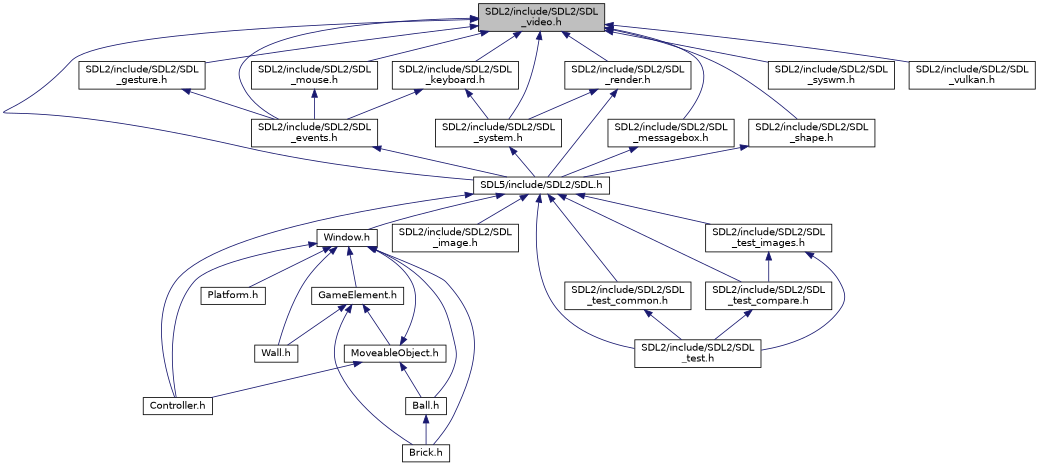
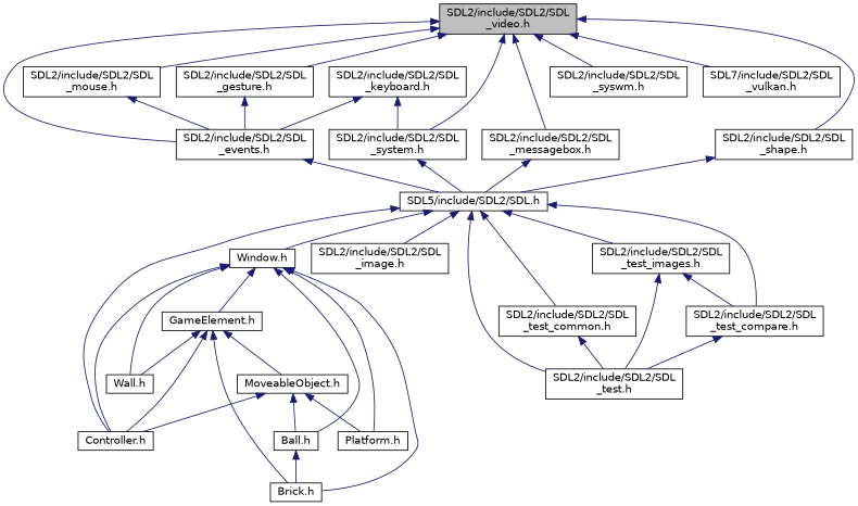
  digraph {
    node [color=black fillcolor=white fontname=Helvetica fontsize=12 shape=record style=filled]
    edge [color=midnightblue dir=back fontname=Helvetica fontsize=12 labelfontname=Helvetica labelfontsize=12 style=solid]
    n1 [fillcolor=grey75 fontcolor=black height=0.2 label="SDL2/include/SDL2/SDL\l_video.h" width=0.4]
    n2 [height=0.2 label="SDL2/include/SDL2/SDL\l_events.h" width=0.4]
    n3 [height=0.2 label="SDL5/include/SDL2/SDL.h" width=0.4]
    n4 [height=0.2 label="SDL2/include/SDL2/SDL\l_keyboard.h" width=0.4]
    n5 [height=0.2 label="SDL2/include/SDL2/SDL\l_system.h" width=0.4]
    n6 [height=0.2 label="SDL2/include/SDL2/SDL\l_mouse.h" width=0.4]
    n7 [height=0.2 label="SDL2/include/SDL2/SDL\l_gesture.h" width=0.4]
    n8 [height=0.2 label="SDL2/include/SDL2/SDL\l_messagebox.h" width=0.4]
-   n9 [height=0.2 label="SDL2/include/SDL2/SDL\l_render.h" width=0.4]
    n10 [height=0.2 label="SDL2/include/SDL2/SDL\l_shape.h" width=0.4]
    n11 [height=0.2 label="SDL2/include/SDL2/SDL\l_syswm.h" width=0.4]
-   n12 [height=0.2 label="SDL2/include/SDL2/SDL\l_vulkan.h" width=0.4]
+   n12 [height=0.2 label="SDL7/include/SDL2/SDL\l_vulkan.h" width=0.4]
    n13 [height=0.2 label="Window.h" width=0.4]
    n14 [height=0.2 label="Controller.h" width=0.4]
    n15 [height=0.2 label="SDL2/include/SDL2/SDL\l_image.h" width=0.4]
    n16 [height=0.2 label="SDL2/include/SDL2/SDL\l_test.h" width=0.4]
    n17 [height=0.2 label="SDL2/include/SDL2/SDL\l_test_common.h" width=0.4]
    n18 [height=0.2 label="SDL2/include/SDL2/SDL\l_test_compare.h" width=0.4]
    n19 [height=0.2 label="SDL2/include/SDL2/SDL\l_test_images.h" width=0.4]
    n20 [height=0.2 label="Ball.h" width=0.4]
    n21 [height=0.2 label="Brick.h" width=0.4]
    n22 [height=0.2 label="Platform.h" width=0.4]
    n23 [height=0.2 label="GameElement.h" width=0.4]
    n24 [height=0.2 label="Wall.h" width=0.4]
    n25 [height=0.2 label="MoveableObject.h" width=0.4]
    n1 -> n2
-   n1 -> n3
-   n1 -> n4
    n1 -> n5
    n1 -> n6
    n1 -> n7
    n1 -> n8
-   n1 -> n9
    n1 -> n10
    n1 -> n11
    n1 -> n12
    n2 -> n3
    n3 -> n13
    n3 -> n14
    n3 -> n15
    n3 -> n16
    n3 -> n17
    n3 -> n18
    n3 -> n19
    n4 -> n2
    n4 -> n5
    n5 -> n3
    n6 -> n2
    n7 -> n2
    n8 -> n3
-   n9 -> n3
-   n9 -> n5
    n10 -> n3
    n13 -> n14
    n13 -> n20
    n13 -> n21
    n13 -> n22
    n13 -> n23
    n13 -> n24
    n17 -> n16
    n18 -> n16
    n19 -> n16
    n19 -> n18
    n20 -> n21
+   n23 -> n14
    n23 -> n21
    n23 -> n24
    n23 -> n25
    n25 -> n14
    n25 -> n20
-   n25 -> n13
+   n25 -> n22
  }
